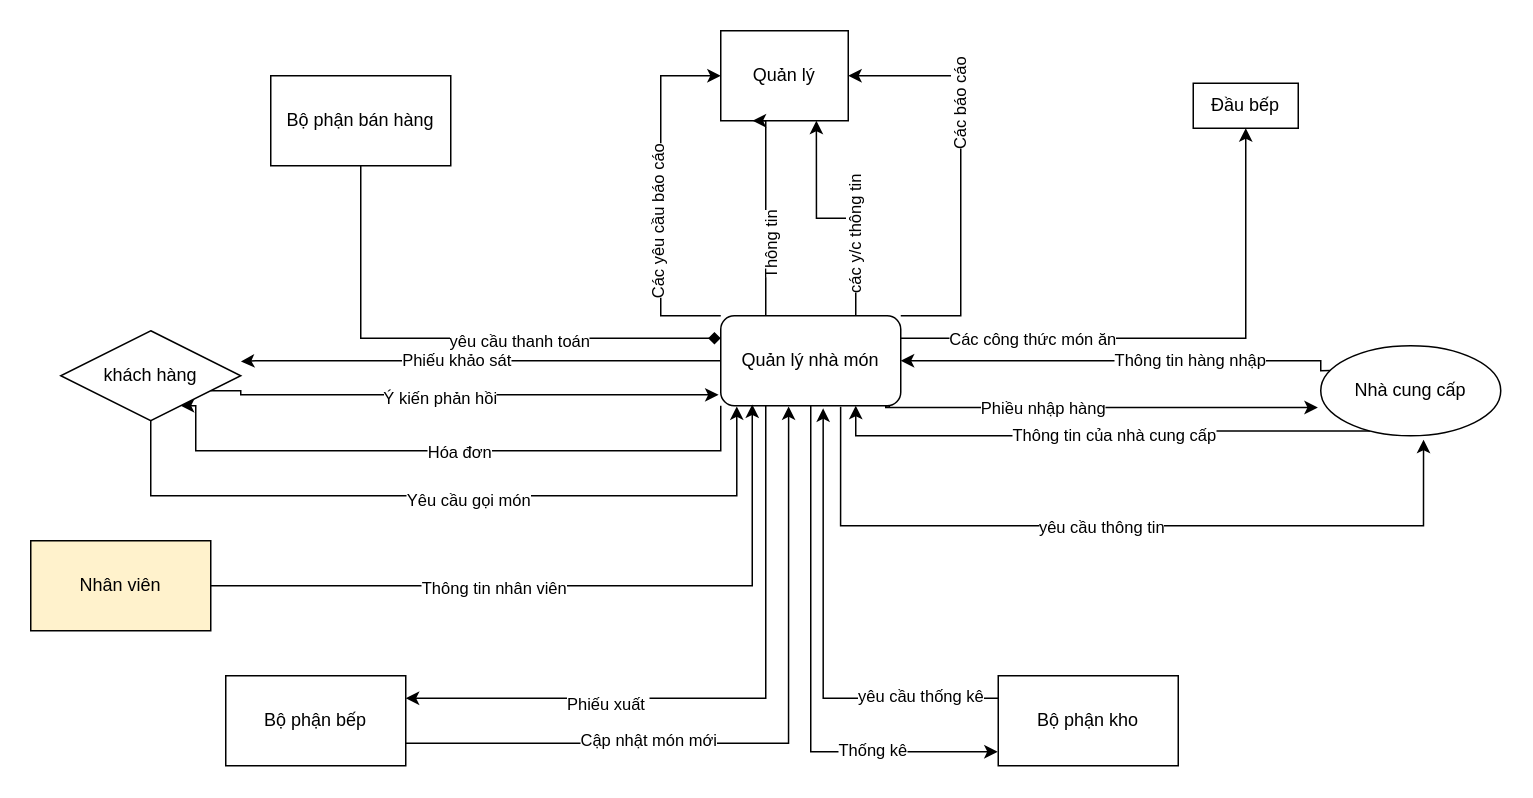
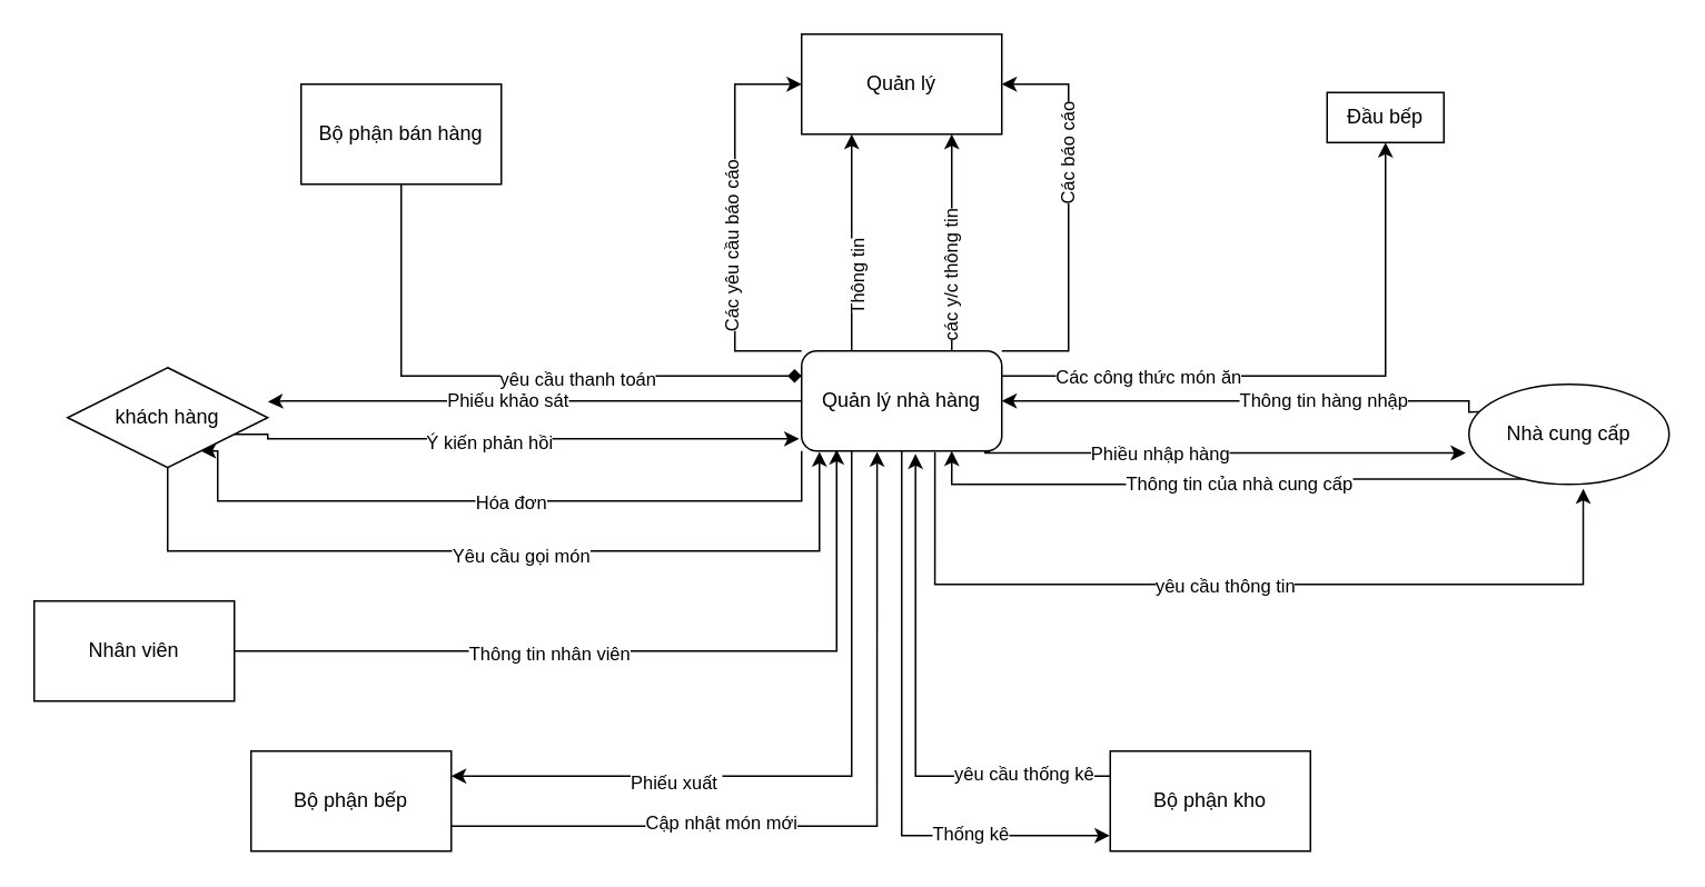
  <mxCell id="0" />
  <mxCell id="1" parent="0" />
  <mxCell id="2" style="edgeStyle=orthogonalEdgeStyle;rounded=0;orthogonalLoop=1;jettySize=auto;html=1;exitX=0.75;exitY=0;exitDx=0;exitDy=0;entryX=0.75;entryY=1;entryDx=0;entryDy=0;" edge="1" parent="1" source="22" target="23"><mxGeometry relative="1" as="geometry" /></mxCell>
  <mxCell id="3" value="các y/c thông tin" style="edgeLabel;html=1;align=center;verticalAlign=middle;resizable=0;points=[];rotation=-90;" vertex="1" connectable="0" parent="2"><mxGeometry x="-0.323" y="1" relative="1" as="geometry"><mxPoint as="offset" /></mxGeometry></mxCell>
  <mxCell id="4" style="edgeStyle=orthogonalEdgeStyle;rounded=0;orthogonalLoop=1;jettySize=auto;html=1;exitX=1;exitY=0;exitDx=0;exitDy=0;entryX=1;entryY=0.5;entryDx=0;entryDy=0;" edge="1" parent="1" source="22" target="23"><mxGeometry relative="1" as="geometry"><Array as="points"><mxPoint x="640" y="210" /><mxPoint x="640" y="50" /></Array></mxGeometry></mxCell>
  <mxCell id="5" value="Các báo cáo" style="edgeLabel;html=1;align=center;verticalAlign=middle;resizable=0;points=[];rotation=-90;" vertex="1" connectable="0" parent="4"><mxGeometry x="0.308" y="1" relative="1" as="geometry"><mxPoint as="offset" /></mxGeometry></mxCell>
  <mxCell id="6" style="edgeStyle=orthogonalEdgeStyle;rounded=0;orthogonalLoop=1;jettySize=auto;html=1;exitX=0;exitY=0;exitDx=0;exitDy=0;entryX=0;entryY=0.5;entryDx=0;entryDy=0;" edge="1" parent="1" source="22" target="23"><mxGeometry relative="1" as="geometry"><Array as="points"><mxPoint x="440" y="210" /><mxPoint x="440" y="50" /></Array></mxGeometry></mxCell>
  <mxCell id="7" value="Các yêu cầu báo cáo" style="edgeLabel;html=1;align=right;verticalAlign=middle;resizable=0;points=[];rotation=-90;" vertex="1" connectable="0" parent="6"><mxGeometry x="0.281" y="2" relative="1" as="geometry"><mxPoint as="offset" /></mxGeometry></mxCell>
  <mxCell id="8" style="edgeStyle=orthogonalEdgeStyle;rounded=0;orthogonalLoop=1;jettySize=auto;html=1;exitX=1;exitY=0.25;exitDx=0;exitDy=0;entryX=0.5;entryY=1;entryDx=0;entryDy=0;" edge="1" parent="1" source="22" target="26"><mxGeometry relative="1" as="geometry" /></mxCell>
  <mxCell id="9" value="Các công thức món ăn" style="edgeLabel;html=1;align=center;verticalAlign=middle;resizable=0;points=[];" vertex="1" connectable="0" parent="8"><mxGeometry x="-0.531" relative="1" as="geometry"><mxPoint as="offset" /></mxGeometry></mxCell>
  <mxCell id="10" style="edgeStyle=orthogonalEdgeStyle;rounded=0;orthogonalLoop=1;jettySize=auto;html=1;exitX=0.937;exitY=1.019;exitDx=0;exitDy=0;entryX=-0.016;entryY=0.686;entryDx=0;entryDy=0;entryPerimeter=0;exitPerimeter=0;" edge="1" parent="1" source="22" target="31"><mxGeometry relative="1" as="geometry"><Array as="points"><mxPoint x="592" y="270" /><mxPoint x="590" y="270" /><mxPoint x="590" y="271" /></Array></mxGeometry></mxCell>
  <mxCell id="11" value="Phiều nhập hàng" style="edgeLabel;html=1;align=center;verticalAlign=middle;resizable=0;points=[];" vertex="1" connectable="0" parent="10"><mxGeometry x="-0.257" relative="1" as="geometry"><mxPoint as="offset" /></mxGeometry></mxCell>
  <mxCell id="12" style="edgeStyle=orthogonalEdgeStyle;rounded=0;orthogonalLoop=1;jettySize=auto;html=1;entryX=0.571;entryY=1.044;entryDx=0;entryDy=0;entryPerimeter=0;exitX=0.666;exitY=1.011;exitDx=0;exitDy=0;exitPerimeter=0;" edge="1" parent="1" source="22" target="31"><mxGeometry relative="1" as="geometry"><mxPoint x="560" y="272" as="sourcePoint" /><Array as="points"><mxPoint x="560" y="350" /><mxPoint x="949" y="350" /></Array></mxGeometry></mxCell>
  <mxCell id="13" value="yêu cầu thông tin" style="edgeLabel;html=1;align=center;verticalAlign=middle;resizable=0;points=[];" vertex="1" connectable="0" parent="12"><mxGeometry x="-0.035" relative="1" as="geometry"><mxPoint as="offset" /></mxGeometry></mxCell>
  <mxCell id="14" style="edgeStyle=orthogonalEdgeStyle;rounded=0;orthogonalLoop=1;jettySize=auto;html=1;exitX=0.5;exitY=1;exitDx=0;exitDy=0;entryX=-0.003;entryY=0.844;entryDx=0;entryDy=0;entryPerimeter=0;" edge="1" parent="1" source="22" target="34"><mxGeometry relative="1" as="geometry"><Array as="points"><mxPoint x="540" y="270" /><mxPoint x="540" y="501" /></Array></mxGeometry></mxCell>
  <mxCell id="15" value="Thống kê" style="edgeLabel;html=1;align=left;verticalAlign=middle;resizable=0;points=[];" vertex="1" connectable="0" parent="14"><mxGeometry x="0.395" y="1" relative="1" as="geometry"><mxPoint as="offset" /></mxGeometry></mxCell>
  <mxCell id="16" style="edgeStyle=orthogonalEdgeStyle;rounded=0;orthogonalLoop=1;jettySize=auto;html=1;exitX=0;exitY=0.5;exitDx=0;exitDy=0;entryX=1.001;entryY=0.343;entryDx=0;entryDy=0;entryPerimeter=0;" edge="1" parent="1" source="22" target="42"><mxGeometry relative="1" as="geometry"><Array as="points"><mxPoint x="170" y="240" /></Array></mxGeometry></mxCell>
  <mxCell id="17" value="Phiếu khảo sát" style="edgeLabel;html=1;align=center;verticalAlign=middle;resizable=0;points=[];" vertex="1" connectable="0" parent="16"><mxGeometry x="0.108" y="-1" relative="1" as="geometry"><mxPoint as="offset" /></mxGeometry></mxCell>
  <mxCell id="18" style="edgeStyle=orthogonalEdgeStyle;rounded=0;orthogonalLoop=1;jettySize=auto;html=1;exitX=0;exitY=1;exitDx=0;exitDy=0;entryX=0.75;entryY=1;entryDx=0;entryDy=0;" edge="1" parent="1" source="22" target="42"><mxGeometry relative="1" as="geometry"><Array as="points"><mxPoint x="480" y="300" /><mxPoint x="130" y="300" /></Array></mxGeometry></mxCell>
  <mxCell id="19" value="Hóa đơn" style="edgeLabel;html=1;align=center;verticalAlign=middle;resizable=0;points=[];" vertex="1" connectable="0" parent="18"><mxGeometry x="-0.023" relative="1" as="geometry"><mxPoint as="offset" /></mxGeometry></mxCell>
  <mxCell id="20" style="edgeStyle=orthogonalEdgeStyle;rounded=0;orthogonalLoop=1;jettySize=auto;html=1;exitX=0.25;exitY=1;exitDx=0;exitDy=0;entryX=1;entryY=0.25;entryDx=0;entryDy=0;" edge="1" parent="1" source="22" target="48"><mxGeometry relative="1" as="geometry" /></mxCell>
  <mxCell id="21" value="Phiếu xuất&amp;nbsp;" style="edgeLabel;html=1;align=center;verticalAlign=middle;resizable=0;points=[];" vertex="1" connectable="0" parent="20"><mxGeometry x="0.382" y="3" relative="1" as="geometry"><mxPoint as="offset" /></mxGeometry></mxCell>
- <mxCell id="22" value="Quản lý nhà món" style="rounded=1;whiteSpace=wrap;html=1;" vertex="1" parent="1"><mxGeometry x="480" y="210" width="120" height="60" as="geometry" /></mxCell>
- <mxCell id="23" value="Quản lý" style="rounded=0;whiteSpace=wrap;html=1;" vertex="1" parent="1"><mxGeometry x="480" y="20" width="85" height="60" as="geometry" /></mxCell>
+ <mxCell id="22" value="Quản lý nhà hàng" style="rounded=1;whiteSpace=wrap;html=1;" vertex="1" parent="1"><mxGeometry x="480" y="210" width="120" height="60" as="geometry" /></mxCell>
+ <mxCell id="23" value="Quản lý" style="rounded=0;whiteSpace=wrap;html=1;" vertex="1" parent="1"><mxGeometry x="480" y="20" width="120" height="60" as="geometry" /></mxCell>
  <mxCell id="24" style="edgeStyle=orthogonalEdgeStyle;rounded=0;orthogonalLoop=1;jettySize=auto;html=1;entryX=0.25;entryY=1;entryDx=0;entryDy=0;" edge="1" parent="1" source="22" target="23"><mxGeometry relative="1" as="geometry"><Array as="points"><mxPoint x="510" y="110" /><mxPoint x="510" y="110" /></Array></mxGeometry></mxCell>
  <mxCell id="25" value="Thông tin" style="edgeLabel;html=1;align=center;verticalAlign=middle;resizable=0;points=[];rotation=-90;" vertex="1" connectable="0" parent="24"><mxGeometry x="-0.339" y="-3" relative="1" as="geometry"><mxPoint as="offset" /></mxGeometry></mxCell>
  <mxCell id="26" value="Đầu bếp" style="rounded=0;whiteSpace=wrap;html=1;" vertex="1" parent="1"><mxGeometry x="795" y="55" width="70" height="30" as="geometry" /></mxCell>
  <mxCell id="27" style="edgeStyle=orthogonalEdgeStyle;rounded=0;orthogonalLoop=1;jettySize=auto;html=1;exitX=0;exitY=0.25;exitDx=0;exitDy=0;entryX=1;entryY=0.5;entryDx=0;entryDy=0;" edge="1" parent="1" source="31" target="22"><mxGeometry relative="1" as="geometry"><Array as="points"><mxPoint x="880" y="240" /></Array></mxGeometry></mxCell>
  <mxCell id="28" value="Thông tin hàng nhập" style="edgeLabel;html=1;align=center;verticalAlign=middle;resizable=0;points=[];" vertex="1" connectable="0" parent="27"><mxGeometry x="-0.317" y="-1" relative="1" as="geometry"><mxPoint as="offset" /></mxGeometry></mxCell>
  <mxCell id="29" style="edgeStyle=orthogonalEdgeStyle;rounded=0;orthogonalLoop=1;jettySize=auto;html=1;exitX=0.25;exitY=1;exitDx=0;exitDy=0;entryX=0.75;entryY=1;entryDx=0;entryDy=0;" edge="1" parent="1" source="31" target="22"><mxGeometry relative="1" as="geometry" /></mxCell>
  <mxCell id="30" value="Thông tin của nhà cung cấp" style="edgeLabel;html=1;align=left;verticalAlign=middle;resizable=0;points=[];" vertex="1" connectable="0" parent="29"><mxGeometry x="0.327" y="-1" relative="1" as="geometry"><mxPoint as="offset" /></mxGeometry></mxCell>
  <mxCell id="31" value="Nhà cung cấp" style="ellipse;whiteSpace=wrap;html=1;" vertex="1" parent="1"><mxGeometry x="880" y="230" width="120" height="60" as="geometry" /></mxCell>
  <mxCell id="32" style="edgeStyle=orthogonalEdgeStyle;rounded=0;orthogonalLoop=1;jettySize=auto;html=1;exitX=0;exitY=0.25;exitDx=0;exitDy=0;entryX=0.569;entryY=1.029;entryDx=0;entryDy=0;entryPerimeter=0;" edge="1" parent="1" source="34" target="22"><mxGeometry relative="1" as="geometry"><mxPoint x="530" y="270" as="targetPoint" /><Array as="points"><mxPoint x="548" y="465" /></Array></mxGeometry></mxCell>
  <mxCell id="33" value="yêu cầu thống kê" style="edgeLabel;html=1;align=left;verticalAlign=middle;resizable=0;points=[];" vertex="1" connectable="0" parent="32"><mxGeometry x="-0.385" y="-2" relative="1" as="geometry"><mxPoint as="offset" /></mxGeometry></mxCell>
  <mxCell id="34" value="Bộ phận kho" style="rounded=0;whiteSpace=wrap;html=1;" vertex="1" parent="1"><mxGeometry x="665" y="450" width="120" height="60" as="geometry" /></mxCell>
  <mxCell id="35" style="edgeStyle=orthogonalEdgeStyle;rounded=0;orthogonalLoop=1;jettySize=auto;html=1;exitX=0.5;exitY=1;exitDx=0;exitDy=0;entryX=0;entryY=0.25;entryDx=0;entryDy=0;endArrow=diamond;" edge="1" parent="1" source="37" target="22"><mxGeometry relative="1" as="geometry" /></mxCell>
  <mxCell id="36" value="yêu cầu thanh toán" style="edgeLabel;html=1;align=center;verticalAlign=middle;resizable=0;points=[];" vertex="1" connectable="0" parent="35"><mxGeometry x="0.241" y="-1" relative="1" as="geometry"><mxPoint as="offset" /></mxGeometry></mxCell>
  <mxCell id="37" value="Bộ phận bán hàng" style="rounded=0;whiteSpace=wrap;html=1;" vertex="1" parent="1"><mxGeometry x="180" y="50" width="120" height="60" as="geometry" /></mxCell>
  <mxCell id="38" style="edgeStyle=orthogonalEdgeStyle;rounded=0;orthogonalLoop=1;jettySize=auto;html=1;exitX=1;exitY=0.75;exitDx=0;exitDy=0;entryX=-0.012;entryY=0.879;entryDx=0;entryDy=0;entryPerimeter=0;" edge="1" parent="1" source="42" target="22"><mxGeometry relative="1" as="geometry"><Array as="points"><mxPoint x="160" y="263" /></Array></mxGeometry></mxCell>
  <mxCell id="39" value="Ý kiến phản hồi" style="edgeLabel;html=1;align=center;verticalAlign=middle;resizable=0;points=[];" vertex="1" connectable="0" parent="38"><mxGeometry x="-0.093" y="-2" relative="1" as="geometry"><mxPoint as="offset" /></mxGeometry></mxCell>
  <mxCell id="40" style="edgeStyle=orthogonalEdgeStyle;rounded=0;orthogonalLoop=1;jettySize=auto;html=1;exitX=0.5;exitY=1;exitDx=0;exitDy=0;entryX=0.089;entryY=1.007;entryDx=0;entryDy=0;entryPerimeter=0;" edge="1" parent="1" source="42" target="22"><mxGeometry relative="1" as="geometry"><Array as="points"><mxPoint x="100" y="330" /><mxPoint x="491" y="330" /></Array></mxGeometry></mxCell>
  <mxCell id="41" value="Yêu cầu gọi món" style="edgeLabel;html=1;align=center;verticalAlign=middle;resizable=0;points=[];" vertex="1" connectable="0" parent="40"><mxGeometry x="0.042" y="-2" relative="1" as="geometry"><mxPoint as="offset" /></mxGeometry></mxCell>
  <mxCell id="42" value="khách hàng" style="rhombus;whiteSpace=wrap;html=1;" vertex="1" parent="1"><mxGeometry x="40" y="220" width="120" height="60" as="geometry" /></mxCell>
  <mxCell id="43" style="edgeStyle=orthogonalEdgeStyle;rounded=0;orthogonalLoop=1;jettySize=auto;html=1;exitX=1;exitY=0.5;exitDx=0;exitDy=0;entryX=0.175;entryY=0.986;entryDx=0;entryDy=0;entryPerimeter=0;" edge="1" parent="1" source="45" target="22"><mxGeometry relative="1" as="geometry" /></mxCell>
  <mxCell id="44" value="Thông tin nhân viên" style="edgeLabel;html=1;align=center;verticalAlign=middle;resizable=0;points=[];" vertex="1" connectable="0" parent="43"><mxGeometry x="-0.219" y="-1" relative="1" as="geometry"><mxPoint as="offset" /></mxGeometry></mxCell>
- <mxCell id="45" value="Nhân viên" style="rounded=0;whiteSpace=wrap;html=1;fillColor=#fff2cc;" vertex="1" parent="1"><mxGeometry x="20" y="360" width="120" height="60" as="geometry" /></mxCell>
+ <mxCell id="45" value="Nhân viên" style="rounded=0;whiteSpace=wrap;html=1;" vertex="1" parent="1"><mxGeometry x="20" y="360" width="120" height="60" as="geometry" /></mxCell>
  <mxCell id="46" style="edgeStyle=orthogonalEdgeStyle;rounded=0;orthogonalLoop=1;jettySize=auto;html=1;exitX=1;exitY=0.75;exitDx=0;exitDy=0;entryX=0.377;entryY=1.007;entryDx=0;entryDy=0;entryPerimeter=0;" edge="1" parent="1" source="48" target="22"><mxGeometry relative="1" as="geometry" /></mxCell>
  <mxCell id="47" value="Cập nhật món mới" style="edgeLabel;html=1;align=center;verticalAlign=middle;resizable=0;points=[];" vertex="1" connectable="0" parent="46"><mxGeometry x="-0.33" y="3" relative="1" as="geometry"><mxPoint as="offset" /></mxGeometry></mxCell>
  <mxCell id="48" value="Bộ phận bếp" style="rounded=0;whiteSpace=wrap;html=1;" vertex="1" parent="1"><mxGeometry x="150" y="450" width="120" height="60" as="geometry" /></mxCell>
